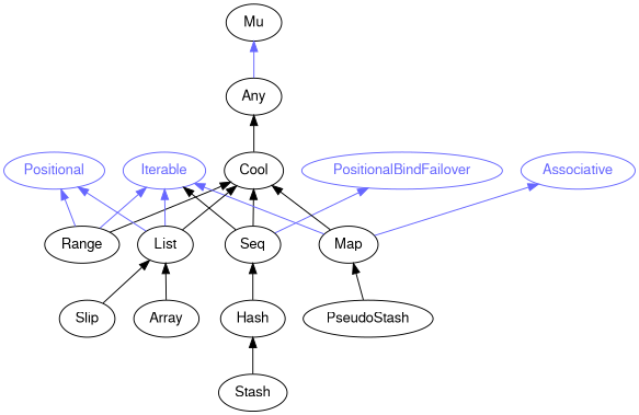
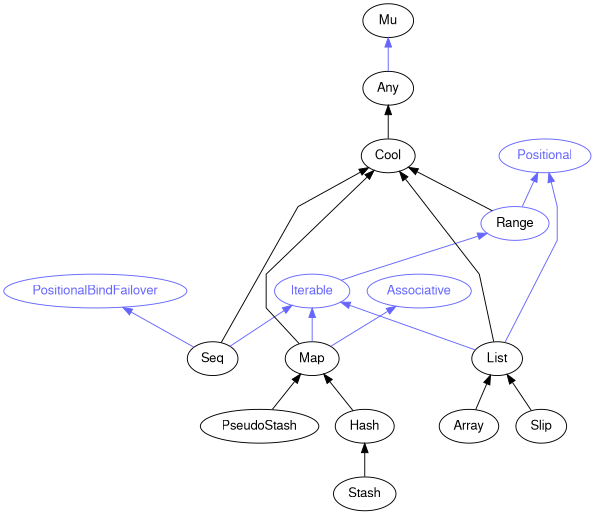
  digraph {
    rankdir=BT
    splines=polyline
    node [color="#000000" fontcolor="#000000" fontname=FreeSans]
    edge [color="#000000"]
    Iterable [color="#6666FF" fontcolor="#6666FF"]
    Any
    Mu
    Cool
    PositionalBindFailover [color="#6666FF" fontcolor="#6666FF"]
    Seq
    Positional [color="#6666FF" fontcolor="#6666FF"]
-   Range
+   Range [color="#6666FF"]
    Associative [color="#6666FF" fontcolor="#6666FF"]
    Map
    List
    PseudoStash
    Hash
    Array
    Slip
    Stash
    Any -> Mu [color="#6666FF"]
    Cool -> Any
-   Seq -> Iterable
+   Seq -> Iterable [color="#6666FF"]
    Seq -> Cool
    Seq -> PositionalBindFailover [color="#6666FF"]
-   Range -> Iterable [color="#6666FF"]
+   Iterable -> Range [color="#6666FF"]
    Range -> Cool
    Range -> Positional [color="#6666FF"]
    Map -> Iterable [color="#6666FF"]
    Map -> Cool
    Map -> Associative [color="#6666FF"]
    List -> Iterable [color="#6666FF"]
    List -> Cool
    List -> Positional [color="#6666FF"]
    PseudoStash -> Map
-   Hash -> Seq
+   Hash -> Map
    Array -> List
    Slip -> List
    Stash -> Hash
  }
